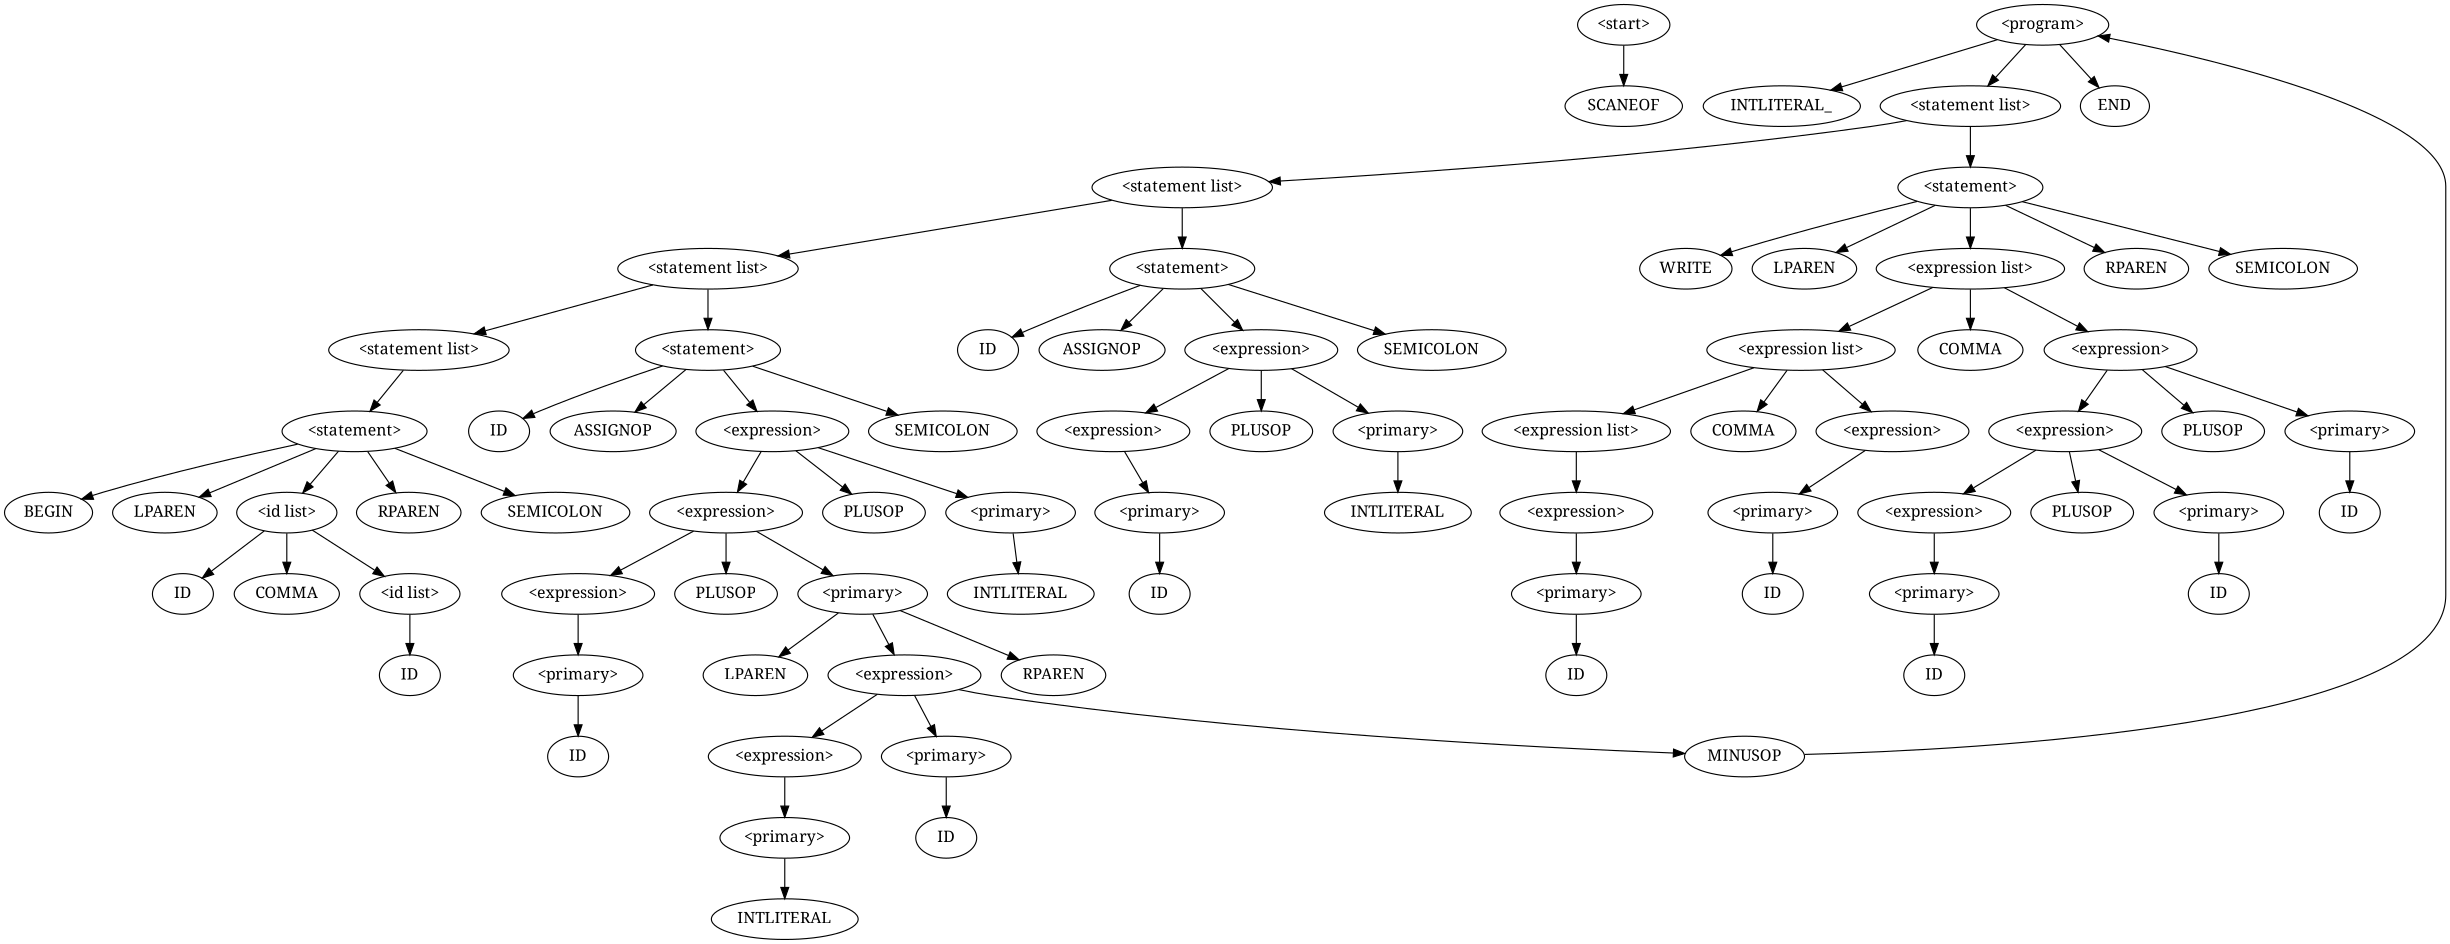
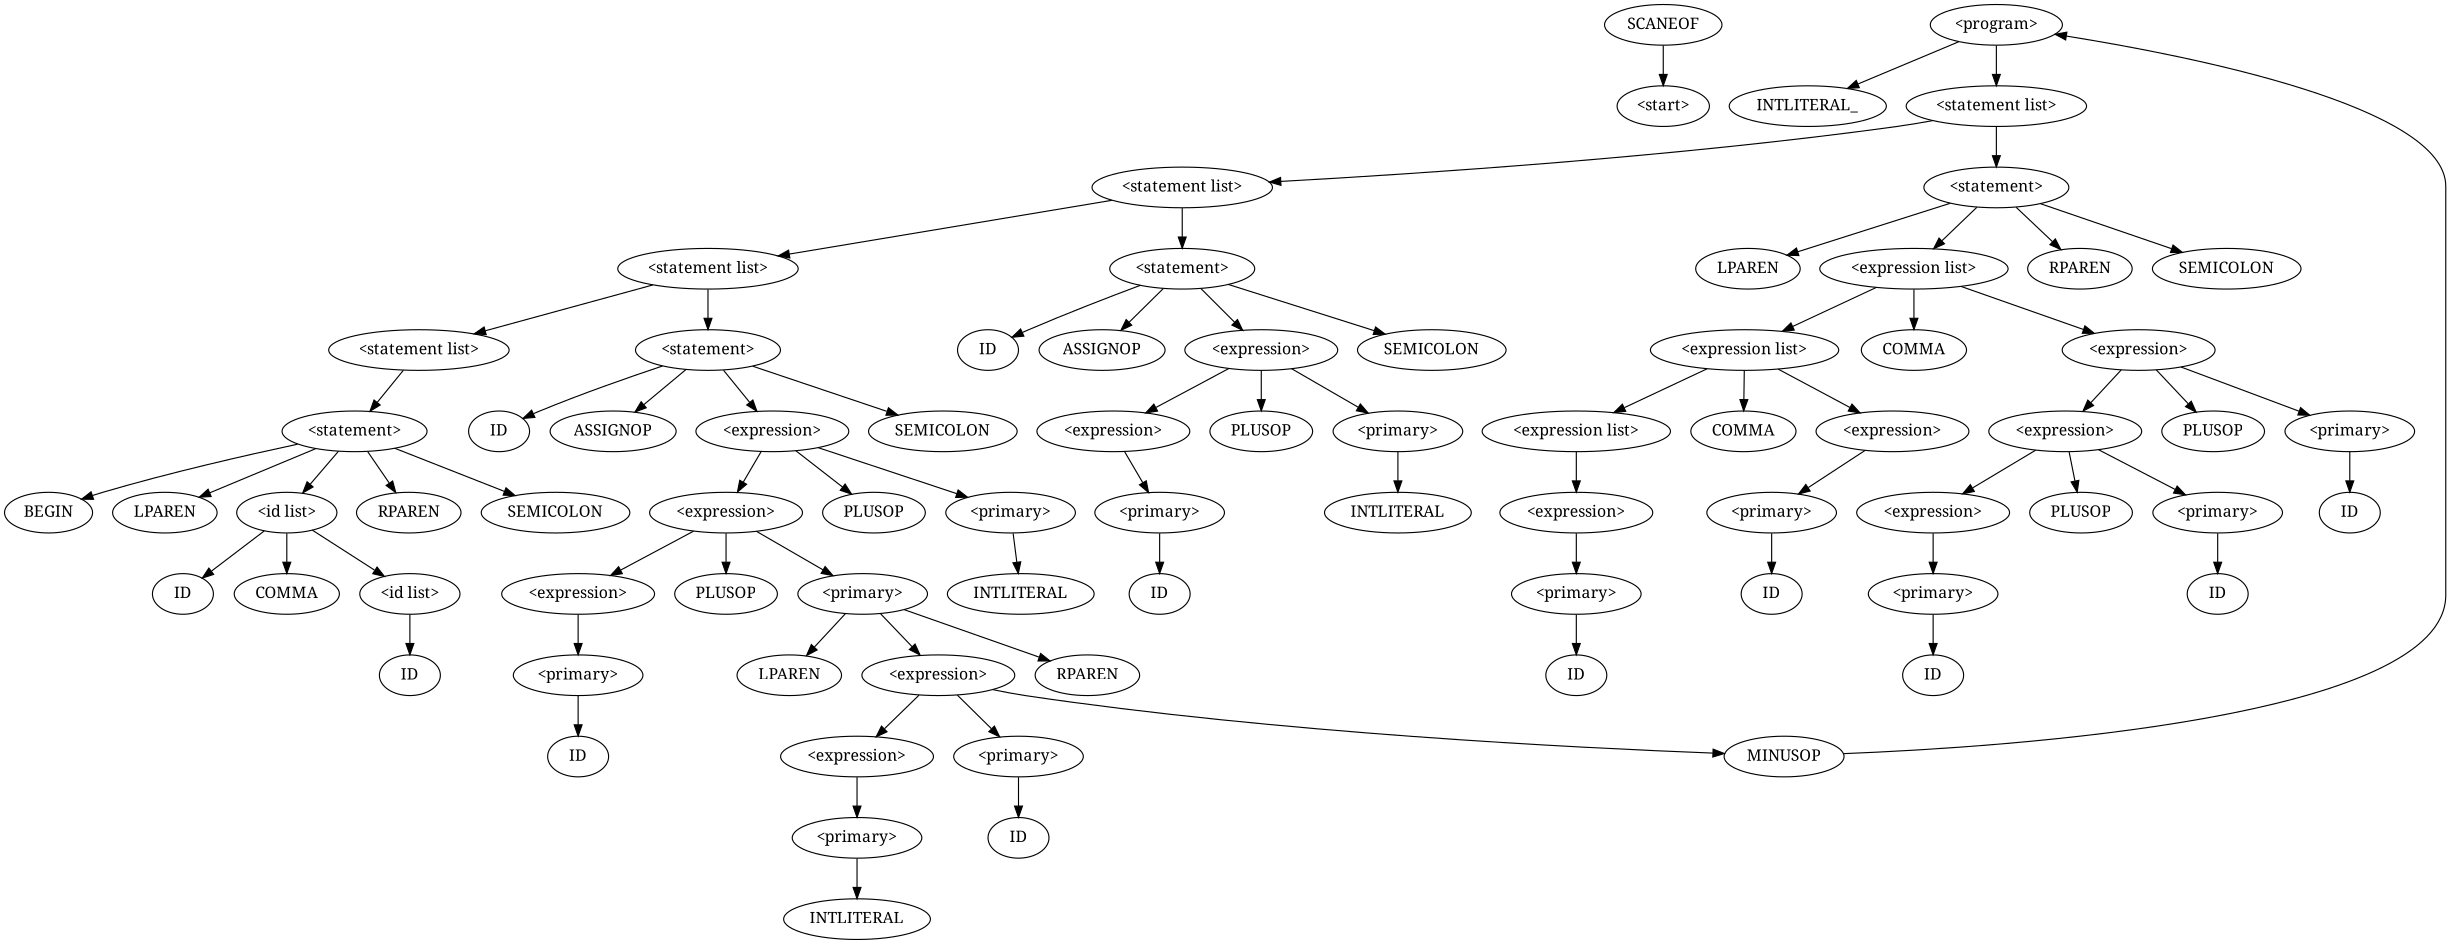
  digraph {
    fontname="Noto Serif"
    node [fontname="Noto Serif"]
    edge [fontname="Noto Serif"]
    n1 [label="<start>"]
    n2 [label=SCANEOF]
    n3 [label="<program>"]
    n4 [label=INTLITERAL_]
    n5 [label="<statement list>"]
-   n6 [label=END]
    n7 [label="<statement list>"]
    n8 [label="<statement>"]
    n9 [label="<statement list>"]
    n10 [label="<statement>"]
-   n11 [label=WRITE]
    n12 [label=LPAREN]
    n13 [label="<expression list>"]
    n14 [label=RPAREN]
    n15 [label=SEMICOLON]
    n16 [label="<statement list>"]
    n17 [label="<statement>"]
    n18 [label=ID]
    n19 [label=ASSIGNOP]
    n20 [label="<expression>"]
    n21 [label=SEMICOLON]
    n22 [label="<statement>"]
    n23 [label=ID]
    n24 [label=ASSIGNOP]
    n25 [label="<expression>"]
    n26 [label=SEMICOLON]
    n27 [label=BEGIN]
    n28 [label=LPAREN]
    n29 [label="<id list>"]
    n30 [label=RPAREN]
    n31 [label=SEMICOLON]
    n32 [label=ID]
    n33 [label=COMMA]
    n34 [label="<id list>"]
    n35 [label=ID]
    n36 [label="<expression>"]
    n37 [label=PLUSOP]
    n38 [label="<primary>"]
    n39 [label="<expression>"]
    n40 [label=PLUSOP]
    n41 [label="<primary>"]
    n42 [label=INTLITERAL]
    n43 [label="<primary>"]
    n44 [label=LPAREN]
    n45 [label="<expression>"]
    n46 [label=RPAREN]
    n47 [label=ID]
    n48 [label="<expression>"]
    n49 [label=MINUSOP]
    n50 [label="<primary>"]
    n51 [label="<primary>"]
    n52 [label=ID]
    n53 [label=INTLITERAL]
    n54 [label="<expression>"]
    n55 [label=PLUSOP]
    n56 [label="<primary>"]
    n57 [label="<primary>"]
    n58 [label=INTLITERAL]
    n59 [label=ID]
    n60 [label="<expression list>"]
    n61 [label=COMMA]
    n62 [label="<expression>"]
    n63 [label="<expression list>"]
    n64 [label=COMMA]
    n65 [label="<expression>"]
    n66 [label="<expression>"]
    n67 [label=PLUSOP]
    n68 [label="<primary>"]
    n69 [label="<expression>"]
    n70 [label="<primary>"]
    n71 [label="<primary>"]
    n72 [label=ID]
    n73 [label=ID]
    n74 [label="<expression>"]
    n75 [label=PLUSOP]
    n76 [label="<primary>"]
    n77 [label=ID]
    n78 [label="<primary>"]
    n79 [label=ID]
    n80 [label=ID]
-   n1 -> n2
+   n2 -> n1
    n3 -> n4
    n3 -> n5
-   n3 -> n6
    n5 -> n7
    n5 -> n8
    n7 -> n9
    n7 -> n10
-   n8 -> n11
    n8 -> n12
    n8 -> n13
    n8 -> n14
    n8 -> n15
    n9 -> n16
    n9 -> n17
    n10 -> n18
    n10 -> n19
    n10 -> n20
    n10 -> n21
    n13 -> n60
    n13 -> n61
    n13 -> n62
    n16 -> n22
    n17 -> n23
    n17 -> n24
    n17 -> n25
    n17 -> n26
    n20 -> n54
    n20 -> n55
    n20 -> n56
    n22 -> n27
    n22 -> n28
    n22 -> n29
    n22 -> n30
    n22 -> n31
    n25 -> n36
    n25 -> n37
    n25 -> n38
    n29 -> n32
    n29 -> n33
    n29 -> n34
    n34 -> n35
    n36 -> n39
    n36 -> n40
    n36 -> n41
    n38 -> n42
    n39 -> n43
    n41 -> n44
    n41 -> n45
    n41 -> n46
    n43 -> n47
    n45 -> n48
    n45 -> n49
    n45 -> n50
    n48 -> n51
    n49 -> n3
    n50 -> n52
    n51 -> n53
    n54 -> n57
    n56 -> n58
    n57 -> n59
    n60 -> n63
    n60 -> n64
    n60 -> n65
    n62 -> n66
    n62 -> n67
    n62 -> n68
    n63 -> n69
    n65 -> n70
    n66 -> n74
    n66 -> n75
    n66 -> n76
    n68 -> n77
    n69 -> n71
    n70 -> n73
    n71 -> n72
    n74 -> n78
    n76 -> n79
    n78 -> n80
  }
